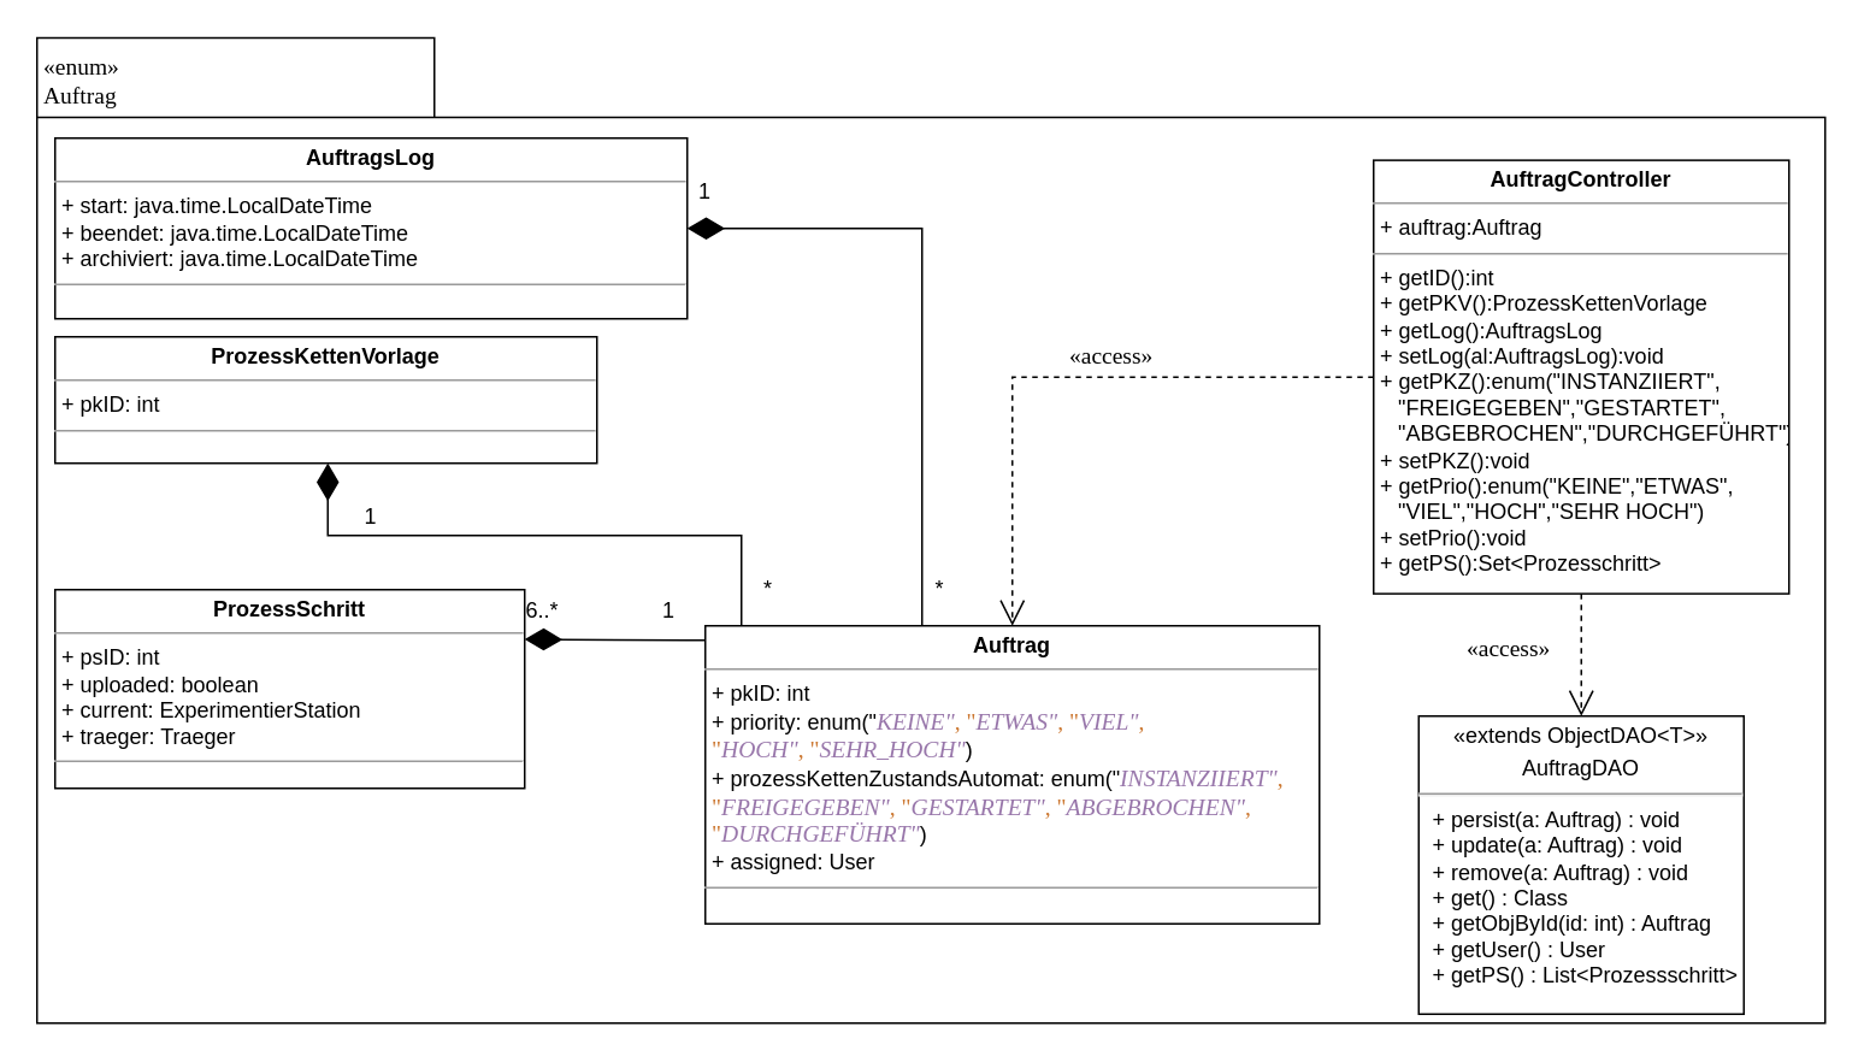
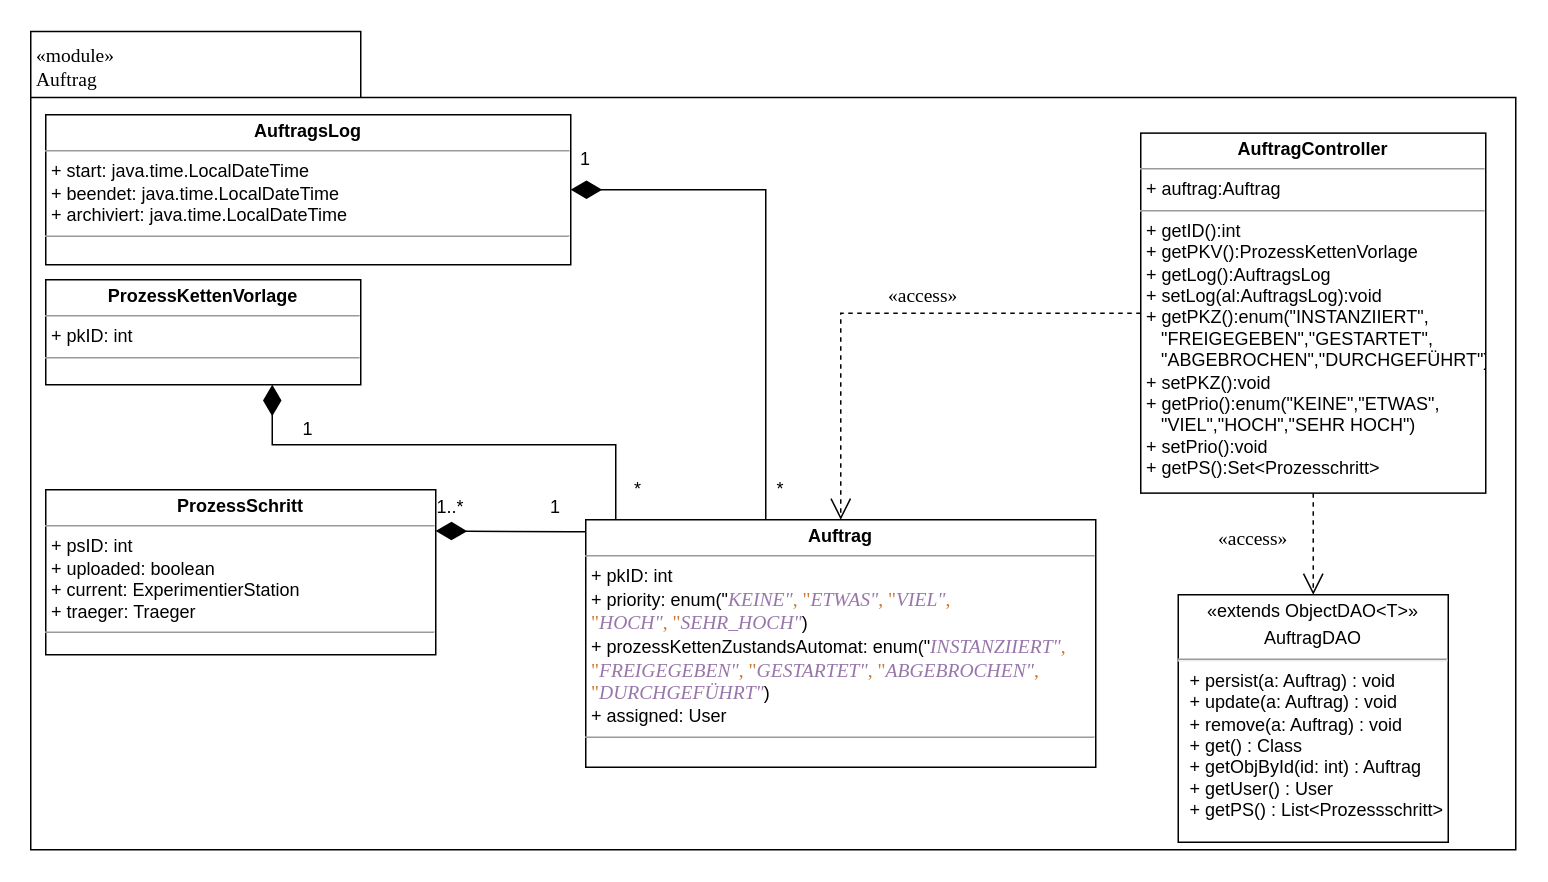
  <mxCell id="0" />
  <mxCell id="1" parent="0" />
  <mxCell id="2" value="" style="shape=folder;fontStyle=1;spacingTop=10;tabWidth=220;tabHeight=44;tabPosition=left;html=1;rounded=0;shadow=0;comic=0;labelBackgroundColor=none;strokeWidth=1;fillColor=none;fontFamily=Verdana;fontSize=10;align=center;" parent="1" vertex="1"><mxGeometry x="20" y="20.5" width="990" height="545.5" as="geometry" /></mxCell>
- <mxCell id="3" value="&lt;font style=&quot;font-size: 13px&quot;&gt;«enum»&lt;br&gt;Auftrag&lt;/font&gt;" style="text;html=1;align=left;verticalAlign=top;spacingTop=-4;fontSize=10;fontFamily=Verdana" vertex="1" parent="1"><mxGeometry x="21.71" y="26" width="163.5" height="15.5" as="geometry" /></mxCell>
+ <mxCell id="3" value="&lt;font style=&quot;font-size: 13px&quot;&gt;«module»&lt;br&gt;Auftrag&lt;/font&gt;" style="text;html=1;align=left;verticalAlign=top;spacingTop=-4;fontSize=10;fontFamily=Verdana" vertex="1" parent="1"><mxGeometry x="21.71" y="26" width="163.5" height="15.5" as="geometry" /></mxCell>
  <mxCell id="4" value="&lt;p style=&quot;margin: 0px ; margin-top: 4px ; text-align: center&quot;&gt;&lt;b&gt;ProzessSchritt&lt;/b&gt;&lt;br&gt;&lt;/p&gt;&lt;hr size=&quot;1&quot;&gt;&lt;p style=&quot;margin: 0px ; margin-left: 4px&quot;&gt;+ psID: int&lt;br&gt;&lt;/p&gt;&lt;p style=&quot;margin: 0px ; margin-left: 4px&quot;&gt;+ uploaded: boolean&lt;/p&gt;&lt;p style=&quot;margin: 0px ; margin-left: 4px&quot;&gt;+ current: ExperimentierStation&lt;/p&gt;&lt;p style=&quot;margin: 0px ; margin-left: 4px&quot;&gt;+ traeger: Traeger&lt;/p&gt;&lt;hr size=&quot;1&quot;&gt;&lt;p style=&quot;margin: 0px ; margin-left: 4px&quot;&gt;&lt;br&gt;&lt;/p&gt;" style="verticalAlign=top;align=left;overflow=fill;fontSize=12;fontFamily=Helvetica;html=1;" vertex="1" parent="1"><mxGeometry x="30" y="326" width="260" height="110" as="geometry" /></mxCell>
- <mxCell id="5" value="&lt;p style=&quot;margin: 0px ; margin-top: 4px ; text-align: center&quot;&gt;&lt;b&gt;ProzessKettenVorlage&lt;/b&gt;&lt;br&gt;&lt;/p&gt;&lt;hr size=&quot;1&quot;&gt;&lt;p style=&quot;margin: 0px ; margin-left: 4px&quot;&gt;+ pkID: int&lt;/p&gt;&lt;hr size=&quot;1&quot;&gt;&lt;p style=&quot;margin: 0px ; margin-left: 4px&quot;&gt;&lt;br&gt;&lt;/p&gt;" style="verticalAlign=top;align=left;overflow=fill;fontSize=12;fontFamily=Helvetica;html=1;" vertex="1" parent="1"><mxGeometry x="30" y="186" width="300" height="70" as="geometry" /></mxCell>
+ <mxCell id="5" value="&lt;p style=&quot;margin: 0px ; margin-top: 4px ; text-align: center&quot;&gt;&lt;b&gt;ProzessKettenVorlage&lt;/b&gt;&lt;br&gt;&lt;/p&gt;&lt;hr size=&quot;1&quot;&gt;&lt;p style=&quot;margin: 0px ; margin-left: 4px&quot;&gt;+ pkID: int&lt;/p&gt;&lt;hr size=&quot;1&quot;&gt;&lt;p style=&quot;margin: 0px ; margin-left: 4px&quot;&gt;&lt;br&gt;&lt;/p&gt;" style="verticalAlign=top;align=left;overflow=fill;fontSize=12;fontFamily=Helvetica;html=1;" vertex="1" parent="1"><mxGeometry x="30" y="186" width="210" height="70" as="geometry" /></mxCell>
  <mxCell id="6" value="&lt;p style=&quot;margin: 0px ; margin-top: 4px ; text-align: center&quot;&gt;&lt;b&gt;AuftragsLog&lt;/b&gt;&lt;br&gt;&lt;/p&gt;&lt;hr size=&quot;1&quot;&gt;&lt;p style=&quot;margin: 0px ; margin-left: 4px&quot;&gt;+ start: java.time.LocalDateTime&lt;br&gt;&lt;/p&gt;&lt;p style=&quot;margin: 0px ; margin-left: 4px&quot;&gt;+ beendet: java.time.LocalDateTime&lt;/p&gt;&lt;p style=&quot;margin: 0px ; margin-left: 4px&quot;&gt;+ archiviert: java.time.LocalDateTime&lt;/p&gt;&lt;hr size=&quot;1&quot;&gt;&lt;p style=&quot;margin: 0px ; margin-left: 4px&quot;&gt;&lt;br&gt;&lt;/p&gt;" style="verticalAlign=top;align=left;overflow=fill;fontSize=12;fontFamily=Helvetica;html=1;" vertex="1" parent="1"><mxGeometry x="30" y="76" width="350" height="100" as="geometry" /></mxCell>
  <mxCell id="7" style="edgeStyle=orthogonalEdgeStyle;rounded=0;orthogonalLoop=1;jettySize=auto;html=1;endArrow=diamondThin;endFill=1;endSize=18;" edge="1" parent="1" source="10" target="5"><mxGeometry relative="1" as="geometry"><Array as="points"><mxPoint x="410" y="296" /><mxPoint x="181" y="296" /></Array></mxGeometry></mxCell>
  <mxCell id="8" style="edgeStyle=orthogonalEdgeStyle;rounded=0;orthogonalLoop=1;jettySize=auto;html=1;entryX=1;entryY=0.5;entryDx=0;entryDy=0;endArrow=diamondThin;endFill=1;endSize=18;" edge="1" parent="1" source="10" target="6"><mxGeometry relative="1" as="geometry"><Array as="points"><mxPoint x="510" y="126" /></Array></mxGeometry></mxCell>
  <mxCell id="9" style="edgeStyle=orthogonalEdgeStyle;rounded=0;orthogonalLoop=1;jettySize=auto;html=1;entryX=1;entryY=0.25;entryDx=0;entryDy=0;endArrow=diamondThin;endFill=1;endSize=18;" edge="1" parent="1" source="10" target="4"><mxGeometry relative="1" as="geometry"><Array as="points"><mxPoint x="380" y="354" /><mxPoint x="380" y="354" /></Array></mxGeometry></mxCell>
  <mxCell id="10" value="&lt;p style=&quot;margin: 0px ; margin-top: 4px ; text-align: center&quot;&gt;&lt;b&gt;Auftrag&lt;/b&gt;&lt;br&gt;&lt;/p&gt;&lt;hr size=&quot;1&quot;&gt;&lt;p style=&quot;margin: 0px ; margin-left: 4px&quot;&gt;+ pkID: int&lt;/p&gt;&lt;p style=&quot;margin: 0px ; margin-left: 4px&quot;&gt;+ priority: enum(&quot;&lt;span style=&quot;font-family: &amp;#34;consolas&amp;#34; ; font-size: 9.8pt ; color: rgb(152 , 118 , 170) ; font-style: italic&quot;&gt;KEINE&quot;&lt;/span&gt;&lt;span style=&quot;font-family: &amp;#34;consolas&amp;#34; ; font-size: 9.8pt ; color: rgb(204 , 120 , 50)&quot;&gt;, &quot;&lt;/span&gt;&lt;span style=&quot;font-family: &amp;#34;consolas&amp;#34; ; font-size: 9.8pt ; color: rgb(152 , 118 , 170) ; font-style: italic&quot;&gt;ETWAS&quot;&lt;/span&gt;&lt;span style=&quot;font-family: &amp;#34;consolas&amp;#34; ; font-size: 9.8pt ; color: rgb(204 , 120 , 50)&quot;&gt;, &quot;&lt;/span&gt;&lt;span style=&quot;font-family: &amp;#34;consolas&amp;#34; ; font-size: 9.8pt ; color: rgb(152 , 118 , 170) ; font-style: italic&quot;&gt;VIEL&quot;&lt;/span&gt;&lt;span style=&quot;font-family: &amp;#34;consolas&amp;#34; ; font-size: 9.8pt ; color: rgb(204 , 120 , 50)&quot;&gt;,&amp;nbsp;&lt;/span&gt;&lt;/p&gt;&lt;p style=&quot;margin: 0px ; margin-left: 4px&quot;&gt;&lt;span style=&quot;font-family: &amp;#34;consolas&amp;#34; ; font-size: 9.8pt ; color: rgb(204 , 120 , 50)&quot;&gt;&quot;&lt;/span&gt;&lt;span style=&quot;font-family: &amp;#34;consolas&amp;#34; ; font-size: 9.8pt ; color: rgb(152 , 118 , 170) ; font-style: italic&quot;&gt;HOCH&quot;&lt;/span&gt;&lt;span style=&quot;font-family: &amp;#34;consolas&amp;#34; ; font-size: 9.8pt ; color: rgb(204 , 120 , 50)&quot;&gt;, &quot;&lt;/span&gt;&lt;span style=&quot;font-family: &amp;#34;consolas&amp;#34; ; font-size: 9.8pt ; color: rgb(152 , 118 , 170) ; font-style: italic&quot;&gt;SEHR_HOCH&quot;&lt;/span&gt;&lt;span&gt;)&lt;/span&gt;&lt;/p&gt;&lt;p style=&quot;margin: 0px ; margin-left: 4px&quot;&gt;&lt;span&gt;+ prozessKettenZustandsAutomat: enum(&quot;&lt;/span&gt;&lt;span style=&quot;font-family: &amp;#34;consolas&amp;#34; ; font-size: 9.8pt ; color: rgb(152 , 118 , 170) ; font-style: italic&quot;&gt;INSTANZIIERT&quot;&lt;/span&gt;&lt;span style=&quot;font-family: &amp;#34;consolas&amp;#34; ; font-size: 9.8pt ; color: rgb(204 , 120 , 50)&quot;&gt;,&amp;nbsp;&lt;/span&gt;&lt;/p&gt;&lt;p style=&quot;margin: 0px ; margin-left: 4px&quot;&gt;&lt;span style=&quot;font-family: &amp;#34;consolas&amp;#34; ; font-size: 9.8pt ; color: rgb(204 , 120 , 50)&quot;&gt;&quot;&lt;/span&gt;&lt;span style=&quot;font-family: &amp;#34;consolas&amp;#34; ; font-size: 9.8pt ; color: rgb(152 , 118 , 170) ; font-style: italic&quot;&gt;FREIGEGEBEN&quot;&lt;/span&gt;&lt;span style=&quot;font-family: &amp;#34;consolas&amp;#34; ; font-size: 9.8pt ; color: rgb(204 , 120 , 50)&quot;&gt;, &quot;&lt;/span&gt;&lt;span style=&quot;font-family: &amp;#34;consolas&amp;#34; ; font-size: 9.8pt ; color: rgb(152 , 118 , 170) ; font-style: italic&quot;&gt;GESTARTET&quot;&lt;/span&gt;&lt;span style=&quot;font-family: &amp;#34;consolas&amp;#34; ; font-size: 9.8pt ; color: rgb(204 , 120 , 50)&quot;&gt;, &quot;&lt;/span&gt;&lt;span style=&quot;font-family: &amp;#34;consolas&amp;#34; ; font-size: 9.8pt ; color: rgb(152 , 118 , 170) ; font-style: italic&quot;&gt;ABGEBROCHEN&quot;&lt;/span&gt;&lt;span style=&quot;font-family: &amp;#34;consolas&amp;#34; ; font-size: 9.8pt ; color: rgb(204 , 120 , 50)&quot;&gt;,&amp;nbsp;&lt;/span&gt;&lt;/p&gt;&lt;p style=&quot;margin: 0px ; margin-left: 4px&quot;&gt;&lt;span style=&quot;font-family: &amp;#34;consolas&amp;#34; ; font-size: 9.8pt ; color: rgb(204 , 120 , 50)&quot;&gt;&quot;&lt;/span&gt;&lt;span style=&quot;font-family: &amp;#34;consolas&amp;#34; ; font-size: 9.8pt ; color: rgb(152 , 118 , 170) ; font-style: italic&quot;&gt;DURCHGEFÜHRT&quot;&lt;/span&gt;&lt;span&gt;)&lt;/span&gt;&lt;/p&gt;&lt;p style=&quot;margin: 0px ; margin-left: 4px&quot;&gt;+ assigned: User&lt;/p&gt;&lt;hr size=&quot;1&quot;&gt;&lt;p style=&quot;margin: 0px ; margin-left: 4px&quot;&gt;&lt;br&gt;&lt;/p&gt;" style="verticalAlign=top;align=left;overflow=fill;fontSize=12;fontFamily=Helvetica;html=1;" vertex="1" parent="1"><mxGeometry x="390" y="346" width="340" height="165" as="geometry" /></mxCell>
- <mxCell id="11" value="6..*" style="text;html=1;strokeColor=none;fillColor=none;align=center;verticalAlign=middle;whiteSpace=wrap;rounded=0;" vertex="1" parent="1"><mxGeometry x="280" y="328.25" width="40" height="20" as="geometry" /></mxCell>
+ <mxCell id="11" value="1..*" style="text;html=1;strokeColor=none;fillColor=none;align=center;verticalAlign=middle;whiteSpace=wrap;rounded=0;" vertex="1" parent="1"><mxGeometry x="280" y="328.25" width="40" height="20" as="geometry" /></mxCell>
  <mxCell id="12" value="1" style="text;html=1;strokeColor=none;fillColor=none;align=center;verticalAlign=middle;whiteSpace=wrap;rounded=0;" vertex="1" parent="1"><mxGeometry x="350" y="328.25" width="40" height="20" as="geometry" /></mxCell>
  <mxCell id="13" value="1" style="text;html=1;strokeColor=none;fillColor=none;align=center;verticalAlign=middle;whiteSpace=wrap;rounded=0;" vertex="1" parent="1"><mxGeometry x="185" y="276" width="40" height="20" as="geometry" /></mxCell>
  <mxCell id="14" value="*" style="text;html=1;strokeColor=none;fillColor=none;align=center;verticalAlign=middle;whiteSpace=wrap;rounded=0;" vertex="1" parent="1"><mxGeometry x="405" y="316" width="40" height="20" as="geometry" /></mxCell>
  <mxCell id="15" value="1" style="text;html=1;strokeColor=none;fillColor=none;align=center;verticalAlign=middle;whiteSpace=wrap;rounded=0;" vertex="1" parent="1"><mxGeometry x="370" y="96" width="40" height="20" as="geometry" /></mxCell>
  <mxCell id="16" value="*" style="text;html=1;strokeColor=none;fillColor=none;align=center;verticalAlign=middle;whiteSpace=wrap;rounded=0;" vertex="1" parent="1"><mxGeometry x="500" y="316" width="40" height="20" as="geometry" /></mxCell>
  <mxCell id="17" style="edgeStyle=orthogonalEdgeStyle;rounded=0;orthogonalLoop=1;jettySize=auto;html=1;dashed=1;endArrow=open;endFill=0;endSize=12;" edge="1" parent="1" source="19" target="10"><mxGeometry relative="1" as="geometry" /></mxCell>
  <mxCell id="18" style="edgeStyle=orthogonalEdgeStyle;rounded=0;orthogonalLoop=1;jettySize=auto;html=1;dashed=1;endArrow=open;endFill=0;endSize=12;" edge="1" parent="1" source="19" target="20"><mxGeometry relative="1" as="geometry" /></mxCell>
  <mxCell id="19" value="&lt;p style=&quot;margin: 0px ; margin-top: 4px ; text-align: center&quot;&gt;&lt;b&gt;AuftragController&lt;/b&gt;&lt;/p&gt;&lt;hr size=&quot;1&quot;&gt;&lt;p style=&quot;margin: 0px ; margin-left: 4px&quot;&gt;+ auftrag:Auftrag&lt;/p&gt;&lt;hr size=&quot;1&quot;&gt;&lt;p style=&quot;margin: 0px ; margin-left: 4px&quot;&gt;+ getID():int&lt;/p&gt;&lt;p style=&quot;margin: 0px ; margin-left: 4px&quot;&gt;+ getPKV():ProzessKettenVorlage&lt;/p&gt;&lt;p style=&quot;margin: 0px ; margin-left: 4px&quot;&gt;+ getLog():AuftragsLog&lt;/p&gt;&lt;p style=&quot;margin: 0px ; margin-left: 4px&quot;&gt;+ setLog(al:AuftragsLog):void&lt;/p&gt;&lt;p style=&quot;margin: 0px ; margin-left: 4px&quot;&gt;+ getPKZ():enum(&quot;INSTANZIIERT&quot;,&lt;/p&gt;&lt;p style=&quot;margin: 0px ; margin-left: 4px&quot;&gt;&amp;nbsp; &amp;nbsp;&quot;FREIGEGEBEN&quot;,&lt;span&gt;&quot;GESTARTET&quot;,&lt;/span&gt;&lt;/p&gt;&lt;p style=&quot;margin: 0px ; margin-left: 4px&quot;&gt;&amp;nbsp; &amp;nbsp;&quot;ABGEBROCHEN&quot;,&lt;span&gt;&quot;DURCHGEFÜHRT&quot;)&lt;/span&gt;&lt;/p&gt;&lt;p style=&quot;margin: 0px ; margin-left: 4px&quot;&gt;+ setPKZ():void&lt;span&gt;&lt;br&gt;&lt;/span&gt;&lt;/p&gt;&lt;p style=&quot;margin: 0px ; margin-left: 4px&quot;&gt;&lt;span&gt;+ getPrio():enum(&quot;KEINE&quot;,&quot;ETWAS&quot;,&lt;/span&gt;&lt;/p&gt;&lt;p style=&quot;margin: 0px ; margin-left: 4px&quot;&gt;&lt;span&gt;&amp;nbsp; &amp;nbsp;&quot;VIEL&quot;,&quot;HOCH&quot;,&quot;SEHR HOCH&quot;)&lt;/span&gt;&lt;/p&gt;&lt;p style=&quot;margin: 0px ; margin-left: 4px&quot;&gt;&lt;span&gt;+ setPrio():void&lt;/span&gt;&lt;/p&gt;&lt;p style=&quot;margin: 0px ; margin-left: 4px&quot;&gt;&lt;span&gt;+ getPS():Set&amp;lt;Prozesschritt&amp;gt;&lt;/span&gt;&lt;/p&gt;&lt;p style=&quot;margin: 0px ; margin-left: 4px&quot;&gt;&lt;span&gt;&lt;br&gt;&lt;/span&gt;&lt;/p&gt;" style="verticalAlign=top;align=left;overflow=fill;fontSize=12;fontFamily=Helvetica;html=1;" vertex="1" parent="1"><mxGeometry x="760" y="88.25" width="230" height="240" as="geometry" /></mxCell>
  <mxCell id="20" value="&lt;p style=&quot;margin: 4px 0px 0px ; text-align: center&quot;&gt;«extends ObjectDAO&amp;lt;T&amp;gt;»&lt;/p&gt;&lt;p style=&quot;margin: 4px 0px 0px ; text-align: center&quot;&gt;AuftragDAO&lt;/p&gt;&lt;hr&gt;&lt;p style=&quot;margin: 0px ; margin-left: 8px&quot;&gt;&lt;span&gt;+ persist(a: Auftrag) : void&lt;/span&gt;&lt;br&gt;&lt;/p&gt;&lt;p style=&quot;margin: 0px ; margin-left: 8px&quot;&gt;+ update(a: Auftrag) : void&lt;/p&gt;&lt;p style=&quot;margin: 0px ; margin-left: 8px&quot;&gt;+ remove(a: Auftrag) : void&lt;/p&gt;&lt;p style=&quot;margin: 0px ; margin-left: 8px&quot;&gt;+ get() : Class&lt;/p&gt;&lt;p style=&quot;margin: 0px ; margin-left: 8px&quot;&gt;+ getObjById(id: int) : Auftrag&lt;/p&gt;&lt;p style=&quot;margin: 0px ; margin-left: 8px&quot;&gt;+ getUser() : User&lt;/p&gt;&lt;p style=&quot;margin: 0px ; margin-left: 8px&quot;&gt;+ getPS() : List&amp;lt;Prozessschritt&amp;gt;&lt;/p&gt;&lt;p style=&quot;margin: 0px ; margin-left: 8px&quot;&gt;&lt;br&gt;&lt;/p&gt;" style="verticalAlign=top;align=left;overflow=fill;fontSize=12;fontFamily=Helvetica;html=1;" vertex="1" parent="1"><mxGeometry x="785" y="396" width="180" height="165" as="geometry" /></mxCell>
  <mxCell id="21" value="&lt;font style=&quot;font-size: 13px&quot;&gt;«access»&lt;/font&gt;" style="text;html=1;align=left;verticalAlign=top;spacingTop=-4;fontSize=10;fontFamily=Verdana" vertex="1" parent="1"><mxGeometry x="590" y="186" width="163.5" height="15.5" as="geometry" /></mxCell>
  <mxCell id="22" value="&lt;font style=&quot;font-size: 13px&quot;&gt;«access»&lt;/font&gt;" style="text;html=1;align=left;verticalAlign=top;spacingTop=-4;fontSize=10;fontFamily=Verdana" vertex="1" parent="1"><mxGeometry x="810" y="348.25" width="163.5" height="15.5" as="geometry" /></mxCell>
